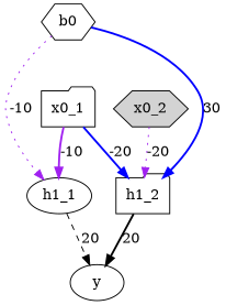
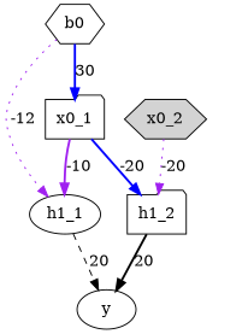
  digraph {
    node [fillcolor=white shape=hexagon style=filled]
    edge [color=purple style=bold]
    b0
    h1_1 [shape=ellipse]
    h1_2 [shape=folder]
    y [shape=ellipse]
    x0_1 [shape=folder]
    x0_2 [fillcolor=lightgrey]
-   b0 -> h1_1 [label=-10 style=dotted]
-   b0 -> h1_2 [color=blue label=30]
+   b0 -> h1_1 [label=-12 style=dotted]
+   b0 -> x0_1 [color=blue label=30]
    h1_1 -> y [color=black label=20 style=dashed]
    h1_2 -> y [color=black label=20]
    x0_1 -> h1_1 [label=-10]
    x0_1 -> h1_2 [color=blue label=-20]
    x0_2 -> h1_2 [label=-20 style=dotted]
  }
